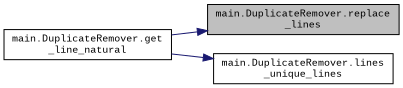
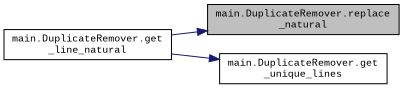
  digraph {
    fontname="Liberation Mono"
    rankdir=RL
    node [color=black fillcolor=white fontname="Liberation Mono" fontsize=10 shape=record style=filled]
    edge [color=midnightblue dir=back fontname="Liberation Mono" fontsize=10 labelfontname=Helvetica labelfontsize=10 style=solid]
-   n1 [fillcolor=grey75 fontcolor=black height=0.2 label="main.DuplicateRemover.replace\l_lines" width=0.4]
+   n1 [fillcolor=grey75 fontcolor=black height=0.2 label="main.DuplicateRemover.replace\l_natural" width=0.4]
    n2 [height=0.2 label="main.DuplicateRemover.get\l_line_natural" width=0.4]
-   n3 [height=0.2 label="main.DuplicateRemover.lines\l_unique_lines" width=0.4]
+   n3 [height=0.2 label="main.DuplicateRemover.get\l_unique_lines" width=0.4]
    n1 -> n2
    n3 -> n2
  }
